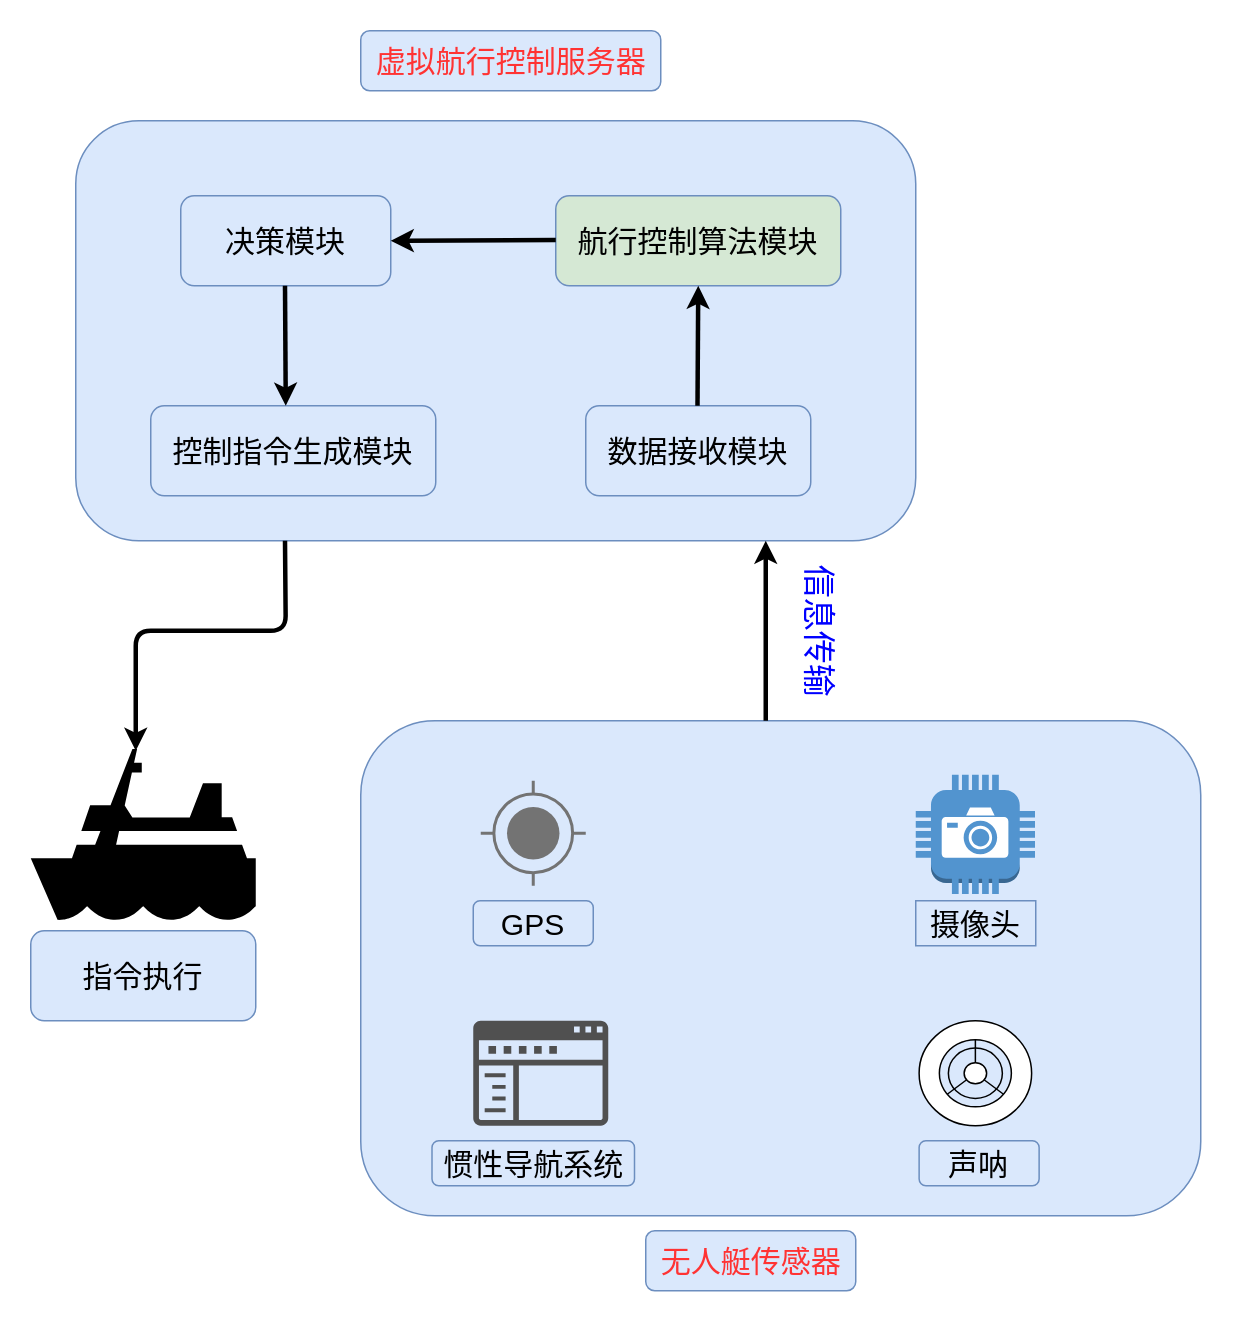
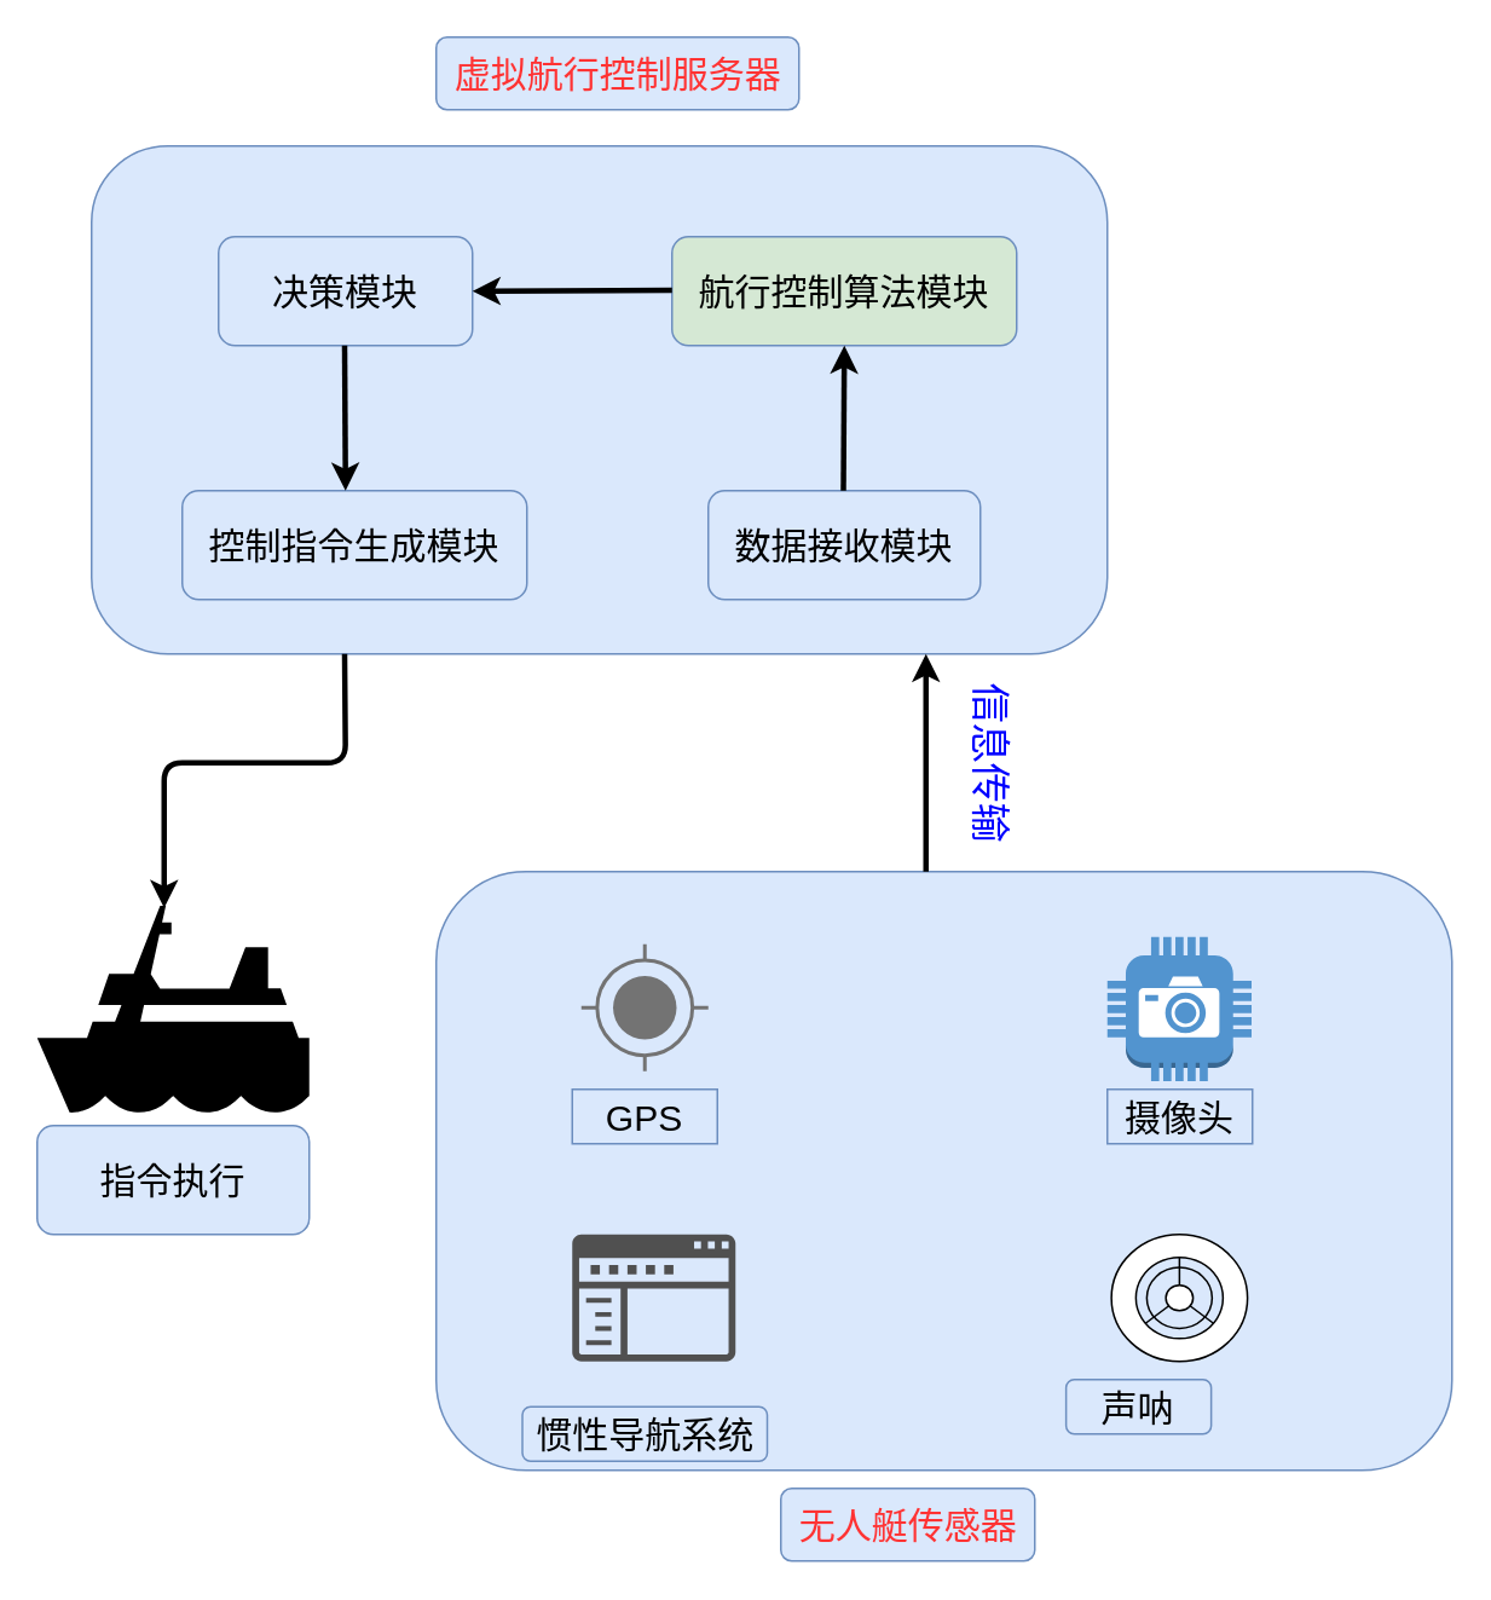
  <mxCell id="0" />
  <mxCell id="1" parent="0" />
  <mxCell id="2" value="" style="rounded=1;whiteSpace=wrap;html=1;fillColor=#dae8fc;strokeColor=#6c8ebf;" vertex="1" parent="1"><mxGeometry x="50" y="80" width="560" height="280" as="geometry" /></mxCell>
  <mxCell id="3" value="&lt;font style=&quot;font-size: 20px;&quot;&gt;虚拟航行控制服务器&lt;/font&gt;" style="text;html=1;align=center;verticalAlign=middle;resizable=0;points=[];autosize=1;strokeColor=#6c8ebf;fillColor=#dae8fc;rounded=1;glass=0;shadow=0;labelBackgroundColor=none;labelBorderColor=none;fontColor=#FF3333;" vertex="1" parent="1"><mxGeometry x="240" y="20" width="200" height="40" as="geometry" /></mxCell>
  <mxCell id="4" value="数据接收模块" style="rounded=1;whiteSpace=wrap;html=1;shadow=0;glass=0;labelBackgroundColor=none;labelBorderColor=none;sketch=0;fontSize=20;fillColor=#dae8fc;strokeColor=#6c8ebf;" vertex="1" parent="1"><mxGeometry x="390" y="270" width="150" height="60" as="geometry" /></mxCell>
  <mxCell id="5" value="航行控制算法模块" style="rounded=1;whiteSpace=wrap;html=1;shadow=0;glass=0;labelBackgroundColor=none;labelBorderColor=none;sketch=0;fontSize=20;fillColor=#d5e8d4;strokeColor=#6c8ebf;" vertex="1" parent="1"><mxGeometry x="370" y="130" width="190" height="60" as="geometry" /></mxCell>
  <mxCell id="6" value="决策模块" style="rounded=1;whiteSpace=wrap;html=1;shadow=0;glass=0;labelBackgroundColor=none;labelBorderColor=none;sketch=0;fontSize=20;fillColor=#dae8fc;strokeColor=#6c8ebf;" vertex="1" parent="1"><mxGeometry x="120" y="130" width="140" height="60" as="geometry" /></mxCell>
  <mxCell id="7" value="控制指令生成模块" style="rounded=1;whiteSpace=wrap;html=1;shadow=0;glass=0;labelBackgroundColor=none;labelBorderColor=none;sketch=0;fontSize=20;fillColor=#dae8fc;strokeColor=#6c8ebf;" vertex="1" parent="1"><mxGeometry x="100" y="270" width="190" height="60" as="geometry" /></mxCell>
  <mxCell id="8" value="" style="rounded=1;whiteSpace=wrap;html=1;fillColor=#dae8fc;strokeColor=#6c8ebf;" vertex="1" parent="1"><mxGeometry x="240" y="480" width="560" height="330" as="geometry" /></mxCell>
  <mxCell id="9" value="&lt;font style=&quot;font-size: 20px;&quot;&gt;无人艇传感器&lt;/font&gt;" style="text;html=1;align=center;verticalAlign=middle;resizable=0;points=[];autosize=1;strokeColor=#6c8ebf;fillColor=#dae8fc;rounded=1;glass=0;shadow=0;labelBackgroundColor=none;labelBorderColor=none;fontColor=#FF3333;" vertex="1" parent="1"><mxGeometry x="430" y="820" width="140" height="40" as="geometry" /></mxCell>
  <mxCell id="10" value="" style="dashed=0;aspect=fixed;verticalLabelPosition=bottom;verticalAlign=top;align=center;shape=mxgraph.gmdl.gps;strokeColor=#737373;fillColor=#737373;shadow=0;strokeWidth=2;sketch=0;rounded=1;glass=0;labelBackgroundColor=none;labelBorderColor=none;fontSize=20;fontColor=#FF3333;" vertex="1" parent="1"><mxGeometry x="320" y="520" width="70" height="70" as="geometry" /></mxCell>
- <mxCell id="11" value="GPS" style="rounded=1;whiteSpace=wrap;html=1;shadow=0;glass=0;labelBackgroundColor=none;labelBorderColor=none;sketch=0;fontSize=20;fillColor=#dae8fc;strokeColor=#6c8ebf;" vertex="1" parent="1"><mxGeometry x="315" y="600" width="80" height="30" as="geometry" /></mxCell>
+ <mxCell id="11" value="GPS" style="whiteSpace=wrap;html=1;shadow=0;glass=0;labelBackgroundColor=none;labelBorderColor=none;sketch=0;fontSize=20;fillColor=#dae8fc;strokeColor=#6c8ebf;rounded=0;" vertex="1" parent="1"><mxGeometry x="315" y="600" width="80" height="30" as="geometry" /></mxCell>
  <mxCell id="12" value="" style="outlineConnect=0;dashed=0;verticalLabelPosition=bottom;verticalAlign=top;align=center;html=1;shape=mxgraph.aws3.camera;fillColor=#5294CF;gradientColor=none;rounded=1;shadow=0;glass=0;labelBackgroundColor=none;labelBorderColor=none;sketch=0;fontSize=20;fontColor=#FF3333;" vertex="1" parent="1"><mxGeometry x="610" y="516" width="79.5" height="79.5" as="geometry" /></mxCell>
  <mxCell id="13" value="摄像头" style="whiteSpace=wrap;html=1;shadow=0;glass=0;labelBackgroundColor=none;labelBorderColor=none;sketch=0;fontSize=20;fillColor=#dae8fc;strokeColor=#6c8ebf;rounded=0;" vertex="1" parent="1"><mxGeometry x="610" y="600" width="80" height="30" as="geometry" /></mxCell>
  <mxCell id="14" value="" style="sketch=0;pointerEvents=1;shadow=0;dashed=0;html=1;strokeColor=none;fillColor=#505050;labelPosition=center;verticalLabelPosition=bottom;verticalAlign=top;outlineConnect=0;align=center;shape=mxgraph.office.concepts.navigation;rounded=1;glass=0;labelBackgroundColor=none;labelBorderColor=none;fontSize=20;fontColor=#FF3333;" vertex="1" parent="1"><mxGeometry x="315" y="680" width="90" height="70" as="geometry" /></mxCell>
- <mxCell id="15" value="惯性导航系统" style="rounded=1;whiteSpace=wrap;html=1;shadow=0;glass=0;labelBackgroundColor=none;labelBorderColor=none;sketch=0;fontSize=20;fillColor=#dae8fc;strokeColor=#6c8ebf;" vertex="1" parent="1"><mxGeometry x="287.5" y="760" width="135" height="30" as="geometry" /></mxCell>
+ <mxCell id="15" value="惯性导航系统" style="rounded=1;whiteSpace=wrap;html=1;shadow=0;glass=0;labelBackgroundColor=none;labelBorderColor=none;sketch=0;fontSize=20;fillColor=#dae8fc;strokeColor=#6c8ebf;" vertex="1" parent="1"><mxGeometry x="287.5" y="775" width="135" height="30" as="geometry" /></mxCell>
  <mxCell id="16" value="" style="verticalLabelPosition=bottom;html=1;verticalAlign=top;align=center;shape=mxgraph.floorplan.floor_lamp;rounded=1;shadow=0;glass=0;labelBackgroundColor=none;labelBorderColor=none;sketch=0;fontSize=20;fontColor=#FF3333;fillColor=default;" vertex="1" parent="1"><mxGeometry x="612.25" y="680" width="75" height="70" as="geometry" /></mxCell>
- <mxCell id="17" value="声呐" style="rounded=1;whiteSpace=wrap;html=1;shadow=0;glass=0;labelBackgroundColor=none;labelBorderColor=none;sketch=0;fontSize=20;fillColor=#dae8fc;strokeColor=#6c8ebf;" vertex="1" parent="1"><mxGeometry x="612.25" y="760" width="80" height="30" as="geometry" /></mxCell>
+ <mxCell id="17" value="声呐" style="rounded=1;whiteSpace=wrap;html=1;shadow=0;glass=0;labelBackgroundColor=none;labelBorderColor=none;sketch=0;fontSize=20;fillColor=#dae8fc;strokeColor=#6c8ebf;" vertex="1" parent="1"><mxGeometry x="587.25" y="760" width="80" height="30" as="geometry" /></mxCell>
  <mxCell id="18" value="" style="shape=mxgraph.signs.transportation.ship_1;html=1;pointerEvents=1;fillColor=#000000;strokeColor=none;verticalLabelPosition=bottom;verticalAlign=top;align=center;rounded=1;shadow=0;glass=0;labelBackgroundColor=none;labelBorderColor=none;sketch=0;fontSize=20;fontColor=#FF3333;" vertex="1" parent="1"><mxGeometry x="20" y="498.75" width="150" height="114" as="geometry" /></mxCell>
  <mxCell id="19" value="指令执行" style="rounded=1;whiteSpace=wrap;html=1;shadow=0;glass=0;labelBackgroundColor=none;labelBorderColor=none;sketch=0;fontSize=20;fillColor=#dae8fc;strokeColor=#6c8ebf;" vertex="1" parent="1"><mxGeometry x="20" y="620" width="150" height="60" as="geometry" /></mxCell>
  <mxCell id="20" value="" style="endArrow=classic;html=1;fontSize=20;fontColor=#FF3333;strokeWidth=3;" edge="1" parent="1"><mxGeometry width="50" height="50" relative="1" as="geometry"><mxPoint x="510" y="480" as="sourcePoint" /><mxPoint x="510" y="360" as="targetPoint" /></mxGeometry></mxCell>
  <mxCell id="21" value="&lt;font color=&quot;#0000ff&quot; style=&quot;font-size: 22px;&quot;&gt;信息传输&lt;br&gt;&lt;/font&gt;" style="text;html=1;align=center;verticalAlign=middle;resizable=0;points=[];autosize=1;strokeColor=none;fillColor=none;rotation=90;" vertex="1" parent="1"><mxGeometry x="490" y="400" width="110" height="40" as="geometry" /></mxCell>
  <mxCell id="22" value="" style="endArrow=classic;html=1;fontSize=20;fontColor=#FF3333;strokeWidth=3;" edge="1" parent="1"><mxGeometry width="50" height="50" relative="1" as="geometry"><mxPoint x="464.5" y="270" as="sourcePoint" /><mxPoint x="465" y="190" as="targetPoint" /></mxGeometry></mxCell>
  <mxCell id="23" value="" style="endArrow=classic;html=1;fontSize=20;fontColor=#FF3333;strokeWidth=3;" edge="1" parent="1"><mxGeometry width="50" height="50" relative="1" as="geometry"><mxPoint x="370" y="159.5" as="sourcePoint" /><mxPoint x="260" y="160" as="targetPoint" /></mxGeometry></mxCell>
  <mxCell id="24" value="" style="endArrow=classic;html=1;fontSize=20;fontColor=#FF3333;strokeWidth=3;" edge="1" parent="1"><mxGeometry width="50" height="50" relative="1" as="geometry"><mxPoint x="189.5" y="190" as="sourcePoint" /><mxPoint x="190" y="270" as="targetPoint" /></mxGeometry></mxCell>
  <mxCell id="25" value="" style="endArrow=classic;html=1;fontSize=20;fontColor=#FF3333;strokeWidth=3;" edge="1" parent="1"><mxGeometry width="50" height="50" relative="1" as="geometry"><mxPoint x="189.5" y="360" as="sourcePoint" /><mxPoint x="90" y="500" as="targetPoint" /><Array as="points"><mxPoint x="190" y="420" /><mxPoint x="90" y="420" /></Array></mxGeometry></mxCell>
